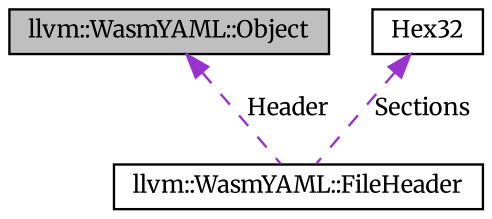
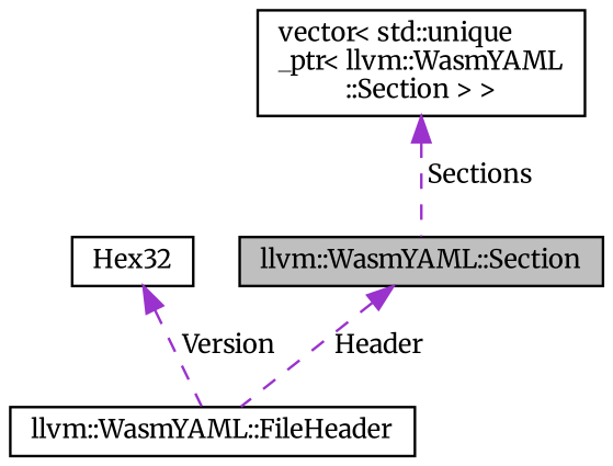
  digraph {
    fontname=Merriweather
    node [color=black fontname=Merriweather fontsize=10 shape=box]
    edge [color=darkorchid3 dir=back fontname=Merriweather fontsize=10 labelfontname=Helvetica labelfontsize=10 style=dashed]
-   n1 [fillcolor=grey75 fontcolor=black height=0.2 label="llvm::WasmYAML::Object" style=filled width=0.4]
+   n1 [fillcolor=grey75 fontcolor=black height=0.2 label="llvm::WasmYAML::Section" style=filled width=0.4]
    n2 [height=0.2 label="llvm::WasmYAML::FileHeader" width=0.4]
    n3 [height=0.2 label=Hex32 width=0.4]
+   n4 [height=0.2 label="vector\< std::unique\l_ptr\< llvm::WasmYAML\l::Section \> \>" width=0.4]
    n1 -> n2 [label=" Header"]
-   n3 -> n2 [label=" Sections"]
+   n3 -> n2 [label=" Version"]
+   n4 -> n1 [label=" Sections"]
  }
